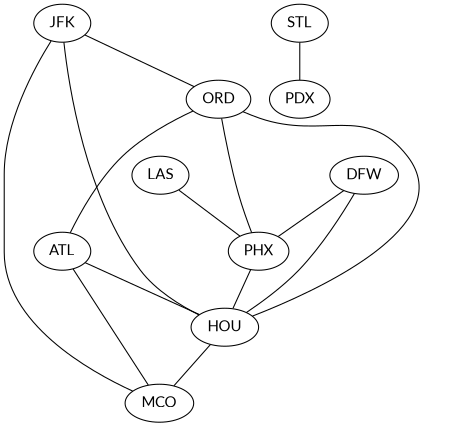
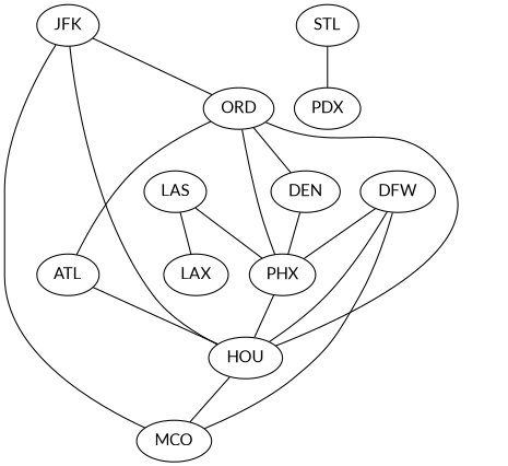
  graph {
    fontname=Lato
    node [fontname=Lato]
    edge [fontname=Lato]
    JFK
    MCO
    ORD
    HOU
    ATL
+   DEN
    PHX
    DFW
    LAS
+   LAX
    STL
    PDX
    JFK -- MCO
    JFK -- ORD
    JFK -- HOU
    ORD -- HOU
    ORD -- ATL
+   ORD -- DEN
    ORD -- PHX
    HOU -- MCO
-   ATL -- MCO
+   DFW -- MCO
    ATL -- HOU
+   DEN -- PHX
    PHX -- HOU
    DFW -- HOU
    DFW -- PHX
    LAS -- PHX
+   LAS -- LAX
    STL -- PDX
  }
